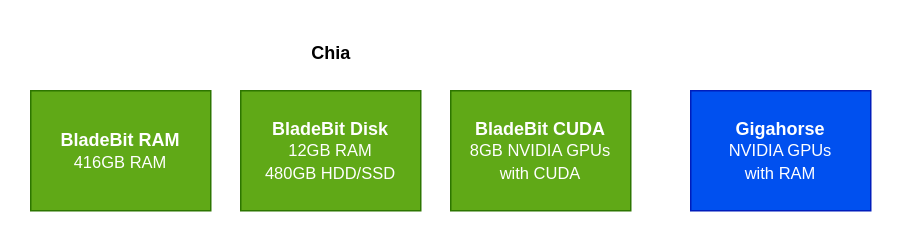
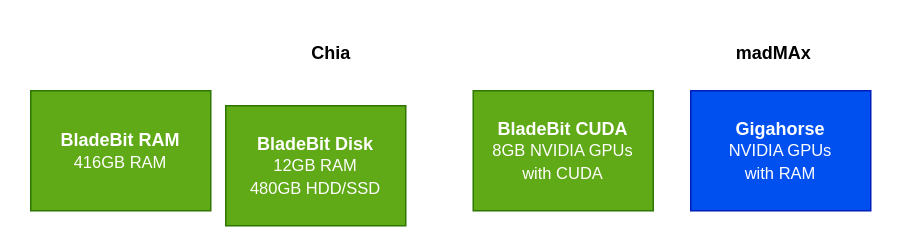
  <mxCell id="0" />
  <mxCell id="1" parent="0" />
  <mxCell id="2" value="&lt;b&gt;BladeBit RAM&lt;br&gt;&lt;/b&gt;&lt;font style=&quot;font-size: 11px;&quot;&gt;416GB RAM&lt;/font&gt;" style="rounded=0;whiteSpace=wrap;html=1;fillColor=#60a917;fontColor=#ffffff;strokeColor=#2D7600;" vertex="1" parent="1"><mxGeometry x="20" y="60" width="120" height="80" as="geometry" /></mxCell>
- <mxCell id="3" value="&lt;b&gt;BladeBit Disk&lt;br&gt;&lt;/b&gt;&lt;font style=&quot;font-size: 11px;&quot;&gt;12GB RAM&lt;br&gt;480GB HDD/SSD&lt;br&gt;&lt;/font&gt;" style="rounded=0;whiteSpace=wrap;html=1;fillColor=#60a917;fontColor=#ffffff;strokeColor=#2D7600;" vertex="1" parent="1"><mxGeometry x="160" y="60" width="120" height="80" as="geometry" /></mxCell>
+ <mxCell id="3" value="&lt;b&gt;BladeBit Disk&lt;br&gt;&lt;/b&gt;&lt;font style=&quot;font-size: 11px;&quot;&gt;12GB RAM&lt;br&gt;480GB HDD/SSD&lt;br&gt;&lt;/font&gt;" style="rounded=0;whiteSpace=wrap;html=1;fillColor=#60a917;fontColor=#ffffff;strokeColor=#2D7600;" vertex="1" parent="1"><mxGeometry x="150" y="70" width="120" height="80" as="geometry" /></mxCell>
  <mxCell id="4" value="&lt;b&gt;Gigahorse&lt;br&gt;&lt;/b&gt;&lt;font style=&quot;font-size: 11px;&quot;&gt;NVIDIA GPUs&lt;br&gt;with RAM&lt;/font&gt;" style="rounded=0;whiteSpace=wrap;html=1;fillColor=#0050ef;fontColor=#ffffff;strokeColor=#001DBC;" vertex="1" parent="1"><mxGeometry x="460" y="60" width="120" height="80" as="geometry" /></mxCell>
- <mxCell id="5" value="&lt;b&gt;BladeBit CUDA&lt;br&gt;&lt;/b&gt;&lt;font style=&quot;font-size: 11px;&quot;&gt;8GB NVIDIA GPUs&lt;br&gt;with CUDA&lt;br&gt;&lt;/font&gt;" style="rounded=0;whiteSpace=wrap;html=1;fillColor=#60a917;fontColor=#ffffff;strokeColor=#2D7600;" vertex="1" parent="1"><mxGeometry x="300" y="60" width="120" height="80" as="geometry" /></mxCell>
+ <mxCell id="5" value="&lt;b&gt;BladeBit CUDA&lt;br&gt;&lt;/b&gt;&lt;font style=&quot;font-size: 11px;&quot;&gt;8GB NVIDIA GPUs&lt;br&gt;with CUDA&lt;br&gt;&lt;/font&gt;" style="rounded=0;whiteSpace=wrap;html=1;fillColor=#60a917;fontColor=#ffffff;strokeColor=#2D7600;" vertex="1" parent="1"><mxGeometry x="315" y="60" width="120" height="80" as="geometry" /></mxCell>
  <mxCell id="6" value="Chia" style="text;html=1;align=center;verticalAlign=middle;resizable=0;points=[];autosize=1;strokeColor=none;fillColor=none;fontSize=12;fontStyle=1" vertex="1" parent="1"><mxGeometry x="195" y="20" width="50" height="30" as="geometry" /></mxCell>
+ <mxCell id="7" value="madMAx" style="text;html=1;align=center;verticalAlign=middle;resizable=0;points=[];autosize=1;strokeColor=none;fillColor=none;fontSize=12;fontStyle=1" vertex="1" parent="1"><mxGeometry x="480" y="20" width="70" height="30" as="geometry" /></mxCell>
